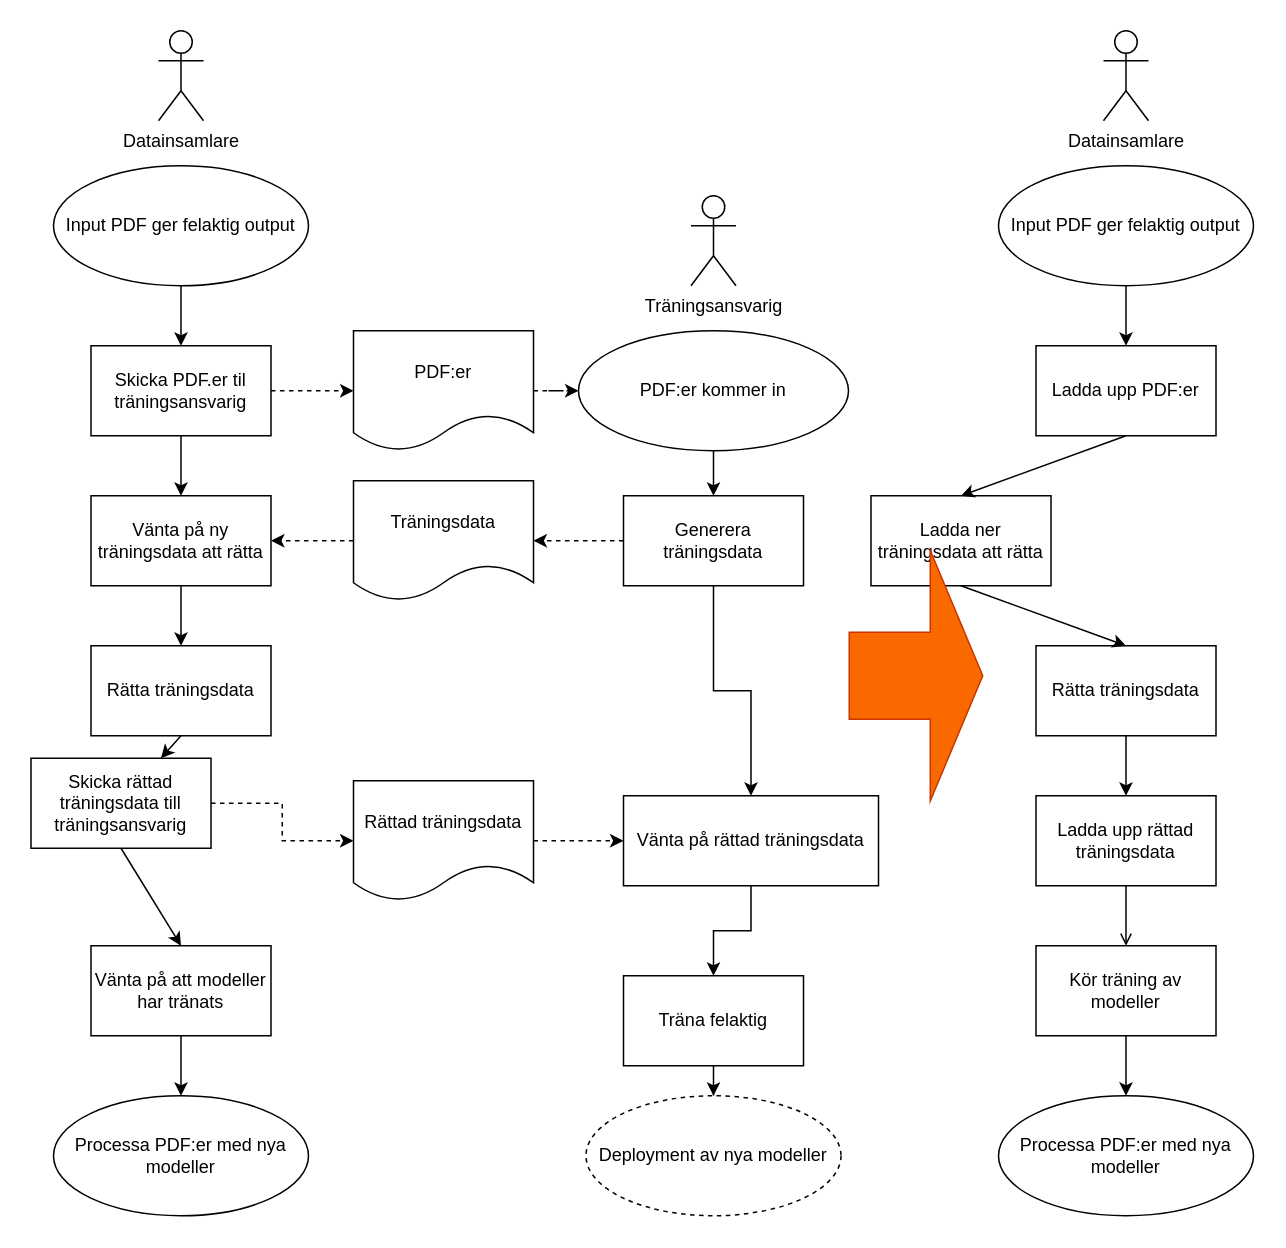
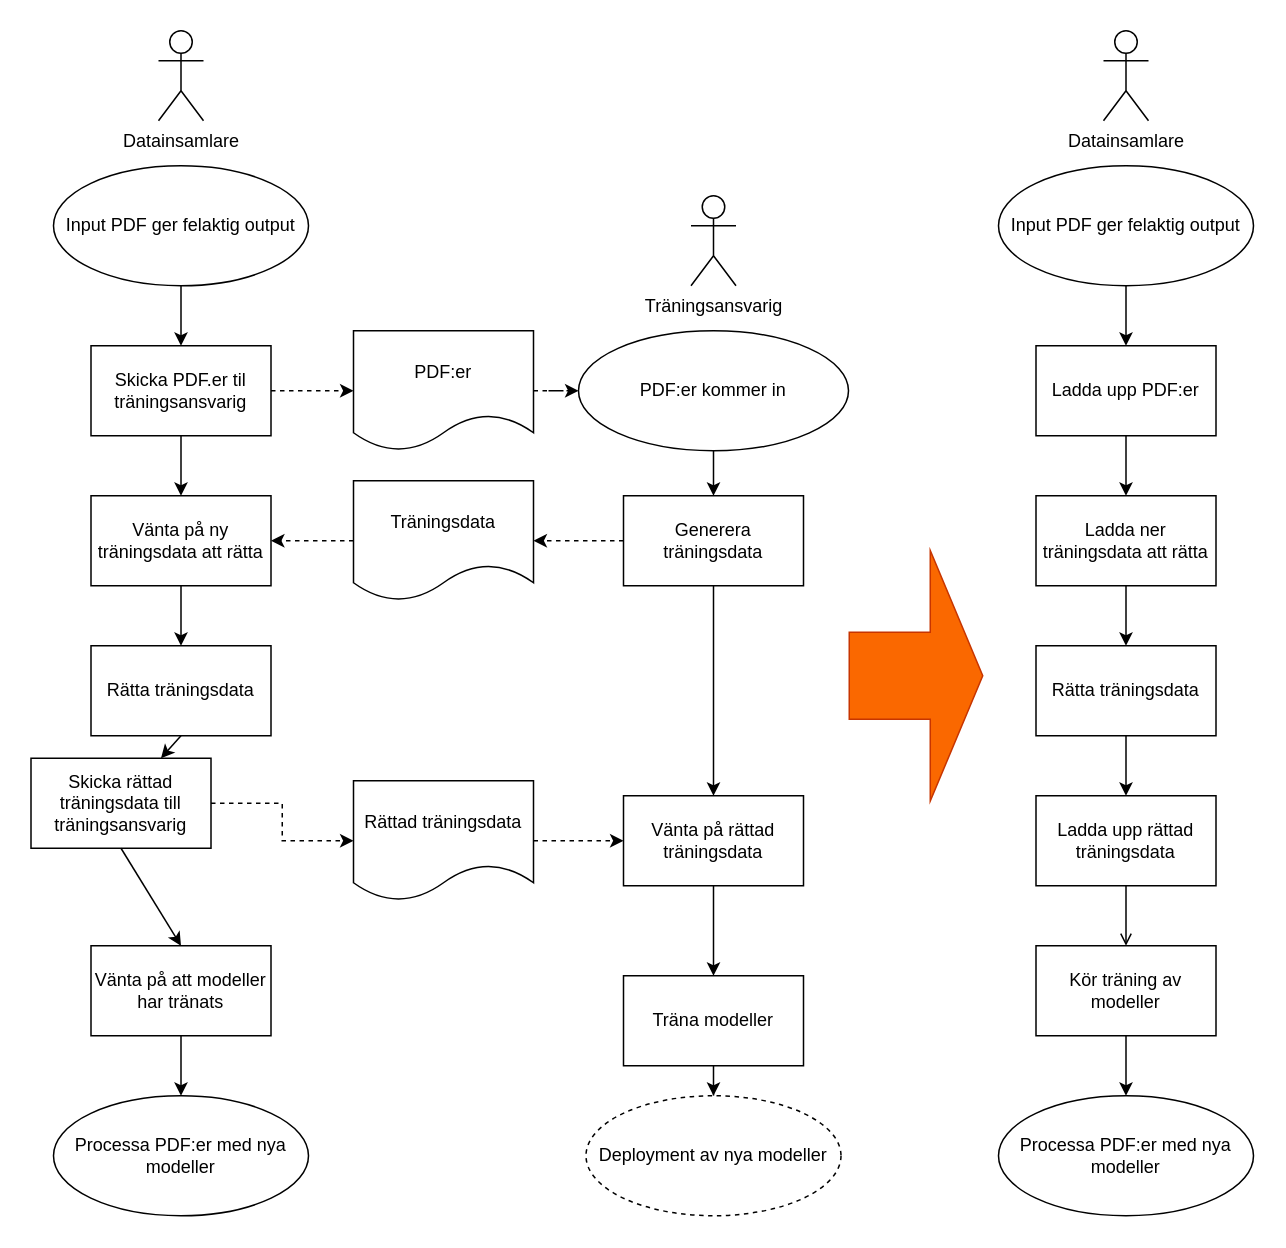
  <mxCell id="0" />
  <mxCell id="1" parent="0" />
  <mxCell id="2" value="Input PDF ger felaktig output" style="ellipse;whiteSpace=wrap;html=1;" vertex="1" parent="1"><mxGeometry x="35" y="110" width="170" height="80" as="geometry" /></mxCell>
  <mxCell id="3" style="edgeStyle=orthogonalEdgeStyle;rounded=0;orthogonalLoop=1;jettySize=auto;html=1;dashed=1;" edge="1" parent="1" source="4" target="18"><mxGeometry relative="1" as="geometry" /></mxCell>
  <mxCell id="4" value="Skicka PDF.er til träningsansvarig" style="rounded=0;whiteSpace=wrap;html=1;" vertex="1" parent="1"><mxGeometry x="60" y="230" width="120" height="60" as="geometry" /></mxCell>
  <mxCell id="5" value="Vänta på ny träningsdata att rätta" style="rounded=0;whiteSpace=wrap;html=1;" vertex="1" parent="1"><mxGeometry x="60" y="330" width="120" height="60" as="geometry" /></mxCell>
  <mxCell id="6" value="Rätta träningsdata" style="rounded=0;whiteSpace=wrap;html=1;" vertex="1" parent="1"><mxGeometry x="60" y="430" width="120" height="60" as="geometry" /></mxCell>
  <mxCell id="7" style="edgeStyle=orthogonalEdgeStyle;rounded=0;orthogonalLoop=1;jettySize=auto;html=1;entryX=0;entryY=0.5;entryDx=0;entryDy=0;dashed=1;" edge="1" parent="1" source="8" target="27"><mxGeometry relative="1" as="geometry" /></mxCell>
  <mxCell id="8" value="Skicka rättad träningsdata till träningsansvarig" style="rounded=0;whiteSpace=wrap;html=1;" vertex="1" parent="1"><mxGeometry x="20" y="505" width="120" height="60" as="geometry" /></mxCell>
  <mxCell id="9" value="Vänta på att modeller har tränats" style="rounded=0;whiteSpace=wrap;html=1;" vertex="1" parent="1"><mxGeometry x="60" y="630" width="120" height="60" as="geometry" /></mxCell>
  <mxCell id="10" value="Processa PDF:er med nya modeller" style="ellipse;whiteSpace=wrap;html=1;" vertex="1" parent="1"><mxGeometry x="35" y="730" width="170" height="80" as="geometry" /></mxCell>
  <mxCell id="11" value="" style="endArrow=classic;html=1;rounded=0;exitX=0.5;exitY=1;exitDx=0;exitDy=0;entryX=0.5;entryY=0;entryDx=0;entryDy=0;" edge="1" parent="1" source="2" target="4"><mxGeometry width="50" height="50" relative="1" as="geometry"><mxPoint x="395" y="660" as="sourcePoint" /><mxPoint x="445" y="610" as="targetPoint" /></mxGeometry></mxCell>
  <mxCell id="12" value="" style="endArrow=classic;html=1;rounded=0;exitX=0.5;exitY=1;exitDx=0;exitDy=0;entryX=0.5;entryY=0;entryDx=0;entryDy=0;" edge="1" parent="1" source="4" target="5"><mxGeometry width="50" height="50" relative="1" as="geometry"><mxPoint x="395" y="660" as="sourcePoint" /><mxPoint x="445" y="610" as="targetPoint" /></mxGeometry></mxCell>
  <mxCell id="13" value="" style="endArrow=classic;html=1;rounded=0;exitX=0.5;exitY=1;exitDx=0;exitDy=0;entryX=0.5;entryY=0;entryDx=0;entryDy=0;" edge="1" parent="1" source="5" target="6"><mxGeometry width="50" height="50" relative="1" as="geometry"><mxPoint x="395" y="660" as="sourcePoint" /><mxPoint x="445" y="610" as="targetPoint" /></mxGeometry></mxCell>
  <mxCell id="14" value="" style="endArrow=classic;html=1;rounded=0;exitX=0.5;exitY=1;exitDx=0;exitDy=0;" edge="1" parent="1" source="6" target="8"><mxGeometry width="50" height="50" relative="1" as="geometry"><mxPoint x="395" y="660" as="sourcePoint" /><mxPoint x="445" y="610" as="targetPoint" /></mxGeometry></mxCell>
  <mxCell id="15" value="" style="endArrow=classic;html=1;rounded=0;exitX=0.5;exitY=1;exitDx=0;exitDy=0;entryX=0.5;entryY=0;entryDx=0;entryDy=0;" edge="1" parent="1" source="8" target="9"><mxGeometry width="50" height="50" relative="1" as="geometry"><mxPoint x="395" y="660" as="sourcePoint" /><mxPoint x="445" y="610" as="targetPoint" /></mxGeometry></mxCell>
  <mxCell id="16" value="" style="endArrow=classic;html=1;rounded=0;exitX=0.5;exitY=1;exitDx=0;exitDy=0;entryX=0.5;entryY=0;entryDx=0;entryDy=0;" edge="1" parent="1" source="9" target="10"><mxGeometry width="50" height="50" relative="1" as="geometry"><mxPoint x="395" y="660" as="sourcePoint" /><mxPoint x="445" y="610" as="targetPoint" /></mxGeometry></mxCell>
  <mxCell id="17" style="edgeStyle=orthogonalEdgeStyle;rounded=0;orthogonalLoop=1;jettySize=auto;html=1;entryX=0;entryY=0.5;entryDx=0;entryDy=0;dashed=1;" edge="1" parent="1" source="18" target="20"><mxGeometry relative="1" as="geometry" /></mxCell>
  <mxCell id="18" value="PDF:er" style="shape=document;whiteSpace=wrap;html=1;boundedLbl=1;" vertex="1" parent="1"><mxGeometry x="235" y="220" width="120" height="80" as="geometry" /></mxCell>
  <mxCell id="19" style="edgeStyle=orthogonalEdgeStyle;rounded=0;orthogonalLoop=1;jettySize=auto;html=1;" edge="1" parent="1" source="20" target="23"><mxGeometry relative="1" as="geometry" /></mxCell>
  <mxCell id="20" value="PDF:er kommer in" style="ellipse;whiteSpace=wrap;html=1;" vertex="1" parent="1"><mxGeometry x="385" y="220" width="180" height="80" as="geometry" /></mxCell>
  <mxCell id="21" style="edgeStyle=orthogonalEdgeStyle;rounded=0;orthogonalLoop=1;jettySize=auto;html=1;" edge="1" parent="1" source="23" target="32"><mxGeometry relative="1" as="geometry" /></mxCell>
  <mxCell id="22" style="edgeStyle=orthogonalEdgeStyle;rounded=0;orthogonalLoop=1;jettySize=auto;html=1;dashed=1;" edge="1" parent="1" source="23" target="25"><mxGeometry relative="1" as="geometry" /></mxCell>
  <mxCell id="23" value="Generera träningsdata" style="rounded=0;whiteSpace=wrap;html=1;" vertex="1" parent="1"><mxGeometry x="415" y="330" width="120" height="60" as="geometry" /></mxCell>
  <mxCell id="24" style="edgeStyle=orthogonalEdgeStyle;rounded=0;orthogonalLoop=1;jettySize=auto;html=1;entryX=1;entryY=0.5;entryDx=0;entryDy=0;dashed=1;" edge="1" parent="1" source="25" target="5"><mxGeometry relative="1" as="geometry" /></mxCell>
  <mxCell id="25" value="Träningsdata" style="shape=document;whiteSpace=wrap;html=1;boundedLbl=1;" vertex="1" parent="1"><mxGeometry x="235" y="320" width="120" height="80" as="geometry" /></mxCell>
  <mxCell id="26" style="edgeStyle=orthogonalEdgeStyle;rounded=0;orthogonalLoop=1;jettySize=auto;html=1;entryX=0;entryY=0.5;entryDx=0;entryDy=0;dashed=1;" edge="1" parent="1" source="27" target="32"><mxGeometry relative="1" as="geometry" /></mxCell>
  <mxCell id="27" value="Rättad träningsdata" style="shape=document;whiteSpace=wrap;html=1;boundedLbl=1;" vertex="1" parent="1"><mxGeometry x="235" y="520" width="120" height="80" as="geometry" /></mxCell>
  <mxCell id="28" style="edgeStyle=orthogonalEdgeStyle;rounded=0;orthogonalLoop=1;jettySize=auto;html=1;" edge="1" parent="1" source="29" target="30"><mxGeometry relative="1" as="geometry" /></mxCell>
- <mxCell id="29" value="Träna felaktig" style="rounded=0;whiteSpace=wrap;html=1;" vertex="1" parent="1"><mxGeometry x="415" y="650" width="120" height="60" as="geometry" /></mxCell>
+ <mxCell id="29" value="Träna modeller" style="rounded=0;whiteSpace=wrap;html=1;" vertex="1" parent="1"><mxGeometry x="415" y="650" width="120" height="60" as="geometry" /></mxCell>
  <mxCell id="30" value="Deployment av nya modeller" style="ellipse;whiteSpace=wrap;html=1;dashed=1;" vertex="1" parent="1"><mxGeometry x="390" y="730" width="170" height="80" as="geometry" /></mxCell>
  <mxCell id="31" style="edgeStyle=orthogonalEdgeStyle;rounded=0;orthogonalLoop=1;jettySize=auto;html=1;" edge="1" parent="1" source="32" target="29"><mxGeometry relative="1" as="geometry" /></mxCell>
- <mxCell id="32" value="Vänta på rättad träningsdata" style="rounded=0;whiteSpace=wrap;html=1;" vertex="1" parent="1"><mxGeometry x="415" y="530" width="170" height="60" as="geometry" /></mxCell>
+ <mxCell id="32" value="Vänta på rättad träningsdata" style="rounded=0;whiteSpace=wrap;html=1;" vertex="1" parent="1"><mxGeometry x="415" y="530" width="120" height="60" as="geometry" /></mxCell>
  <mxCell id="33" value="Datainsamlare" style="shape=umlActor;verticalLabelPosition=bottom;verticalAlign=top;html=1;outlineConnect=0;" vertex="1" parent="1"><mxGeometry x="105" y="20" width="30" height="60" as="geometry" /></mxCell>
  <mxCell id="34" value="Träningsansvarig&lt;br&gt;" style="shape=umlActor;verticalLabelPosition=bottom;verticalAlign=top;html=1;outlineConnect=0;" vertex="1" parent="1"><mxGeometry x="460" y="130" width="30" height="60" as="geometry" /></mxCell>
  <mxCell id="35" value="Input PDF ger felaktig output" style="ellipse;whiteSpace=wrap;html=1;" vertex="1" parent="1"><mxGeometry x="665" y="110" width="170" height="80" as="geometry" /></mxCell>
  <mxCell id="36" value="Ladda upp PDF:er" style="rounded=0;whiteSpace=wrap;html=1;" vertex="1" parent="1"><mxGeometry x="690" y="230" width="120" height="60" as="geometry" /></mxCell>
- <mxCell id="37" value="Ladda ner träningsdata att rätta" style="rounded=0;whiteSpace=wrap;html=1;" vertex="1" parent="1"><mxGeometry x="580" y="330" width="120" height="60" as="geometry" /></mxCell>
+ <mxCell id="37" value="Ladda ner träningsdata att rätta" style="rounded=0;whiteSpace=wrap;html=1;" vertex="1" parent="1"><mxGeometry x="690" y="330" width="120" height="60" as="geometry" /></mxCell>
  <mxCell id="38" value="Rätta träningsdata" style="rounded=0;whiteSpace=wrap;html=1;" vertex="1" parent="1"><mxGeometry x="690" y="430" width="120" height="60" as="geometry" /></mxCell>
  <mxCell id="39" value="Ladda upp rättad träningsdata" style="rounded=0;whiteSpace=wrap;html=1;" vertex="1" parent="1"><mxGeometry x="690" y="530" width="120" height="60" as="geometry" /></mxCell>
  <mxCell id="40" value="Kör träning av modeller" style="rounded=0;whiteSpace=wrap;html=1;" vertex="1" parent="1"><mxGeometry x="690" y="630" width="120" height="60" as="geometry" /></mxCell>
  <mxCell id="41" value="Processa PDF:er med nya modeller" style="ellipse;whiteSpace=wrap;html=1;" vertex="1" parent="1"><mxGeometry x="665" y="730" width="170" height="80" as="geometry" /></mxCell>
  <mxCell id="42" value="" style="endArrow=classic;html=1;rounded=0;exitX=0.5;exitY=1;exitDx=0;exitDy=0;entryX=0.5;entryY=0;entryDx=0;entryDy=0;" edge="1" parent="1" source="35" target="36"><mxGeometry width="50" height="50" relative="1" as="geometry"><mxPoint x="1025" y="660" as="sourcePoint" /><mxPoint x="1075" y="610" as="targetPoint" /></mxGeometry></mxCell>
  <mxCell id="43" value="" style="endArrow=classic;html=1;rounded=0;exitX=0.5;exitY=1;exitDx=0;exitDy=0;entryX=0.5;entryY=0;entryDx=0;entryDy=0;" edge="1" parent="1" source="36" target="37"><mxGeometry width="50" height="50" relative="1" as="geometry"><mxPoint x="1025" y="660" as="sourcePoint" /><mxPoint x="1075" y="610" as="targetPoint" /></mxGeometry></mxCell>
  <mxCell id="44" value="" style="endArrow=classic;html=1;rounded=0;exitX=0.5;exitY=1;exitDx=0;exitDy=0;entryX=0.5;entryY=0;entryDx=0;entryDy=0;" edge="1" parent="1" source="37" target="38"><mxGeometry width="50" height="50" relative="1" as="geometry"><mxPoint x="1025" y="660" as="sourcePoint" /><mxPoint x="1075" y="610" as="targetPoint" /></mxGeometry></mxCell>
  <mxCell id="45" value="" style="endArrow=classic;html=1;rounded=0;exitX=0.5;exitY=1;exitDx=0;exitDy=0;" edge="1" parent="1" source="38" target="39"><mxGeometry width="50" height="50" relative="1" as="geometry"><mxPoint x="1025" y="660" as="sourcePoint" /><mxPoint x="1075" y="610" as="targetPoint" /></mxGeometry></mxCell>
  <mxCell id="46" value="" style="endArrow=open;html=1;rounded=0;exitX=0.5;exitY=1;exitDx=0;exitDy=0;entryX=0.5;entryY=0;entryDx=0;entryDy=0;" edge="1" parent="1" source="39" target="40"><mxGeometry width="50" height="50" relative="1" as="geometry"><mxPoint x="1025" y="660" as="sourcePoint" /><mxPoint x="1075" y="610" as="targetPoint" /></mxGeometry></mxCell>
  <mxCell id="47" value="" style="endArrow=classic;html=1;rounded=0;exitX=0.5;exitY=1;exitDx=0;exitDy=0;entryX=0.5;entryY=0;entryDx=0;entryDy=0;" edge="1" parent="1" source="40" target="41"><mxGeometry width="50" height="50" relative="1" as="geometry"><mxPoint x="1025" y="660" as="sourcePoint" /><mxPoint x="1075" y="610" as="targetPoint" /></mxGeometry></mxCell>
  <mxCell id="48" value="Datainsamlare" style="shape=umlActor;verticalLabelPosition=bottom;verticalAlign=top;html=1;outlineConnect=0;" vertex="1" parent="1"><mxGeometry x="735" y="20" width="30" height="60" as="geometry" /></mxCell>
  <mxCell id="49" value="" style="shape=flexArrow;endArrow=classic;html=1;rounded=0;endWidth=108;endSize=11.33;width=58;fillColor=#fa6800;strokeColor=#C73500;" edge="1" parent="1"><mxGeometry width="50" height="50" relative="1" as="geometry"><mxPoint x="565" y="450" as="sourcePoint" /><mxPoint x="655" y="450" as="targetPoint" /></mxGeometry></mxCell>
